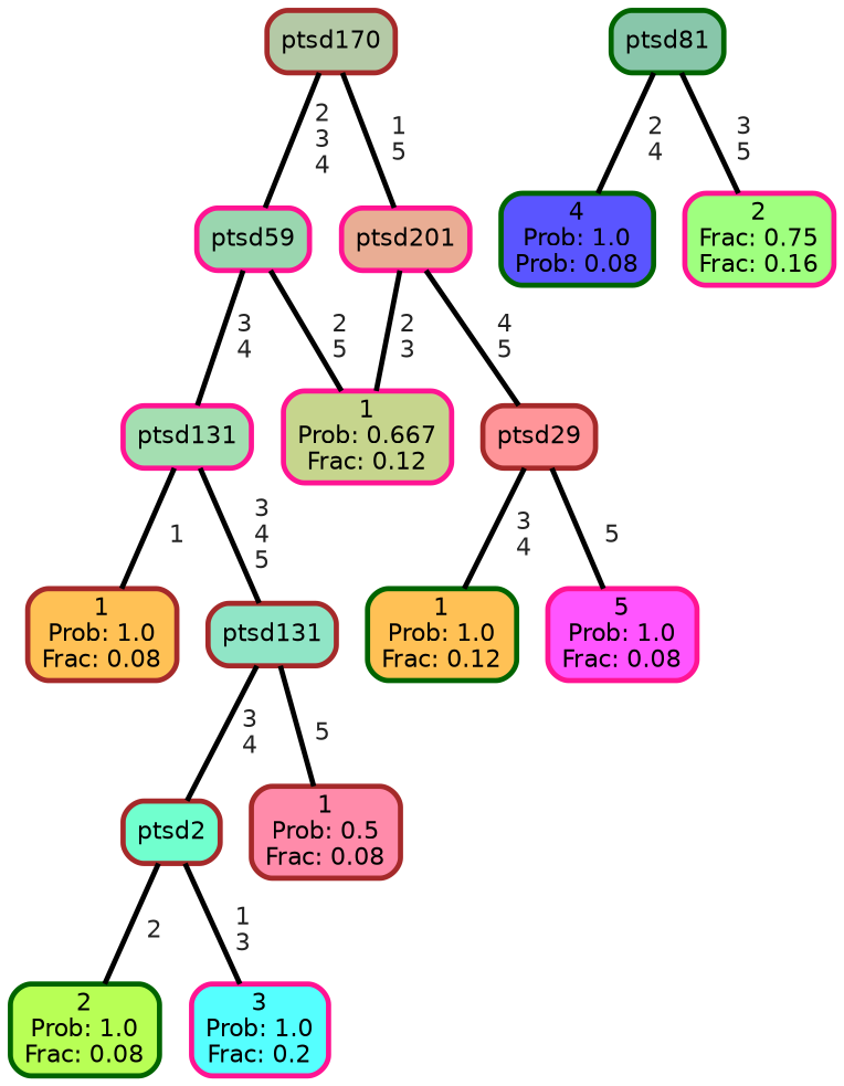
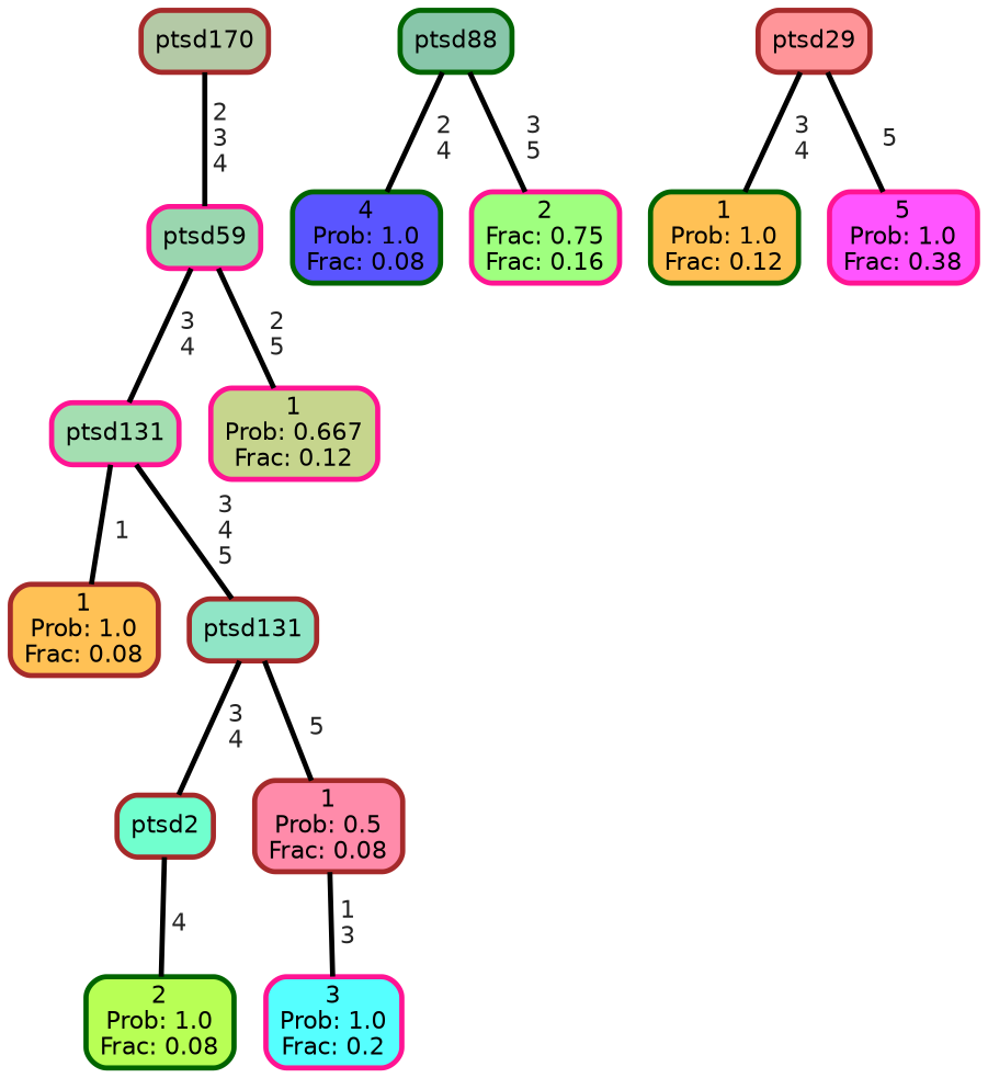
  graph {
    ranksep="0 equally"
    splines=straight
    node [color=deeppink fillcolor="#ffc155" fontcolor=black fontname=helvetica penwidth=3 shape=box style="filled, rounded"]
    edge [color=black fontcolor=grey14 fontname=helvetica fontweight=bold penwidth=3]
    n1 [color=brown label="1\nProb: 1.0\nFrac: 0.08"]
    n2 [fillcolor="#a4deb1" label=ptsd131]
    n3 [color=brown fillcolor="#90e5c6" label=ptsd131]
    n4 [color=brown fillcolor="#71ffce" label=ptsd2]
    n5 [color=brown fillcolor="#ff8baa" label="1\nProb: 0.5\nFrac: 0.08"]
    n6 [color=darkgreen fillcolor="#b8ff55" label="2\nProb: 1.0\nFrac: 0.08"]
    n7 [fillcolor="#55ffff" label="3\nProb: 1.0\nFrac: 0.2"]
    n8 [fillcolor="#9ad6af" label=ptsd59]
    n9 [fillcolor="#c6d58d" label="1\nProb: 0.667\nFrac: 0.12"]
-   n10 [color=darkgreen fillcolor="#88c6aa" label=ptsd81]
-   n11 [color=darkgreen fillcolor="#5a55ff" label="4\nProb: 1.0\nProb: 0.08"]
+   n10 [color=darkgreen fillcolor="#88c6aa" label=ptsd88]
+   n11 [color=darkgreen fillcolor="#5a55ff" label="4\nProb: 1.0\nFrac: 0.08"]
    n12 [fillcolor="#9fff7f" label="2\nFrac: 0.75\nFrac: 0.16"]
    n13 [color=brown fillcolor="#b4c9a6" label=ptsd170]
-   n14 [fillcolor="#e9ad94" label=ptsd201]
    n15 [color=brown fillcolor="#ff9599" label=ptsd29]
    n16 [color=darkgreen label="1\nProb: 1.0\nFrac: 0.12"]
-   n17 [fillcolor="#ff55ff" label="5\nProb: 1.0\nFrac: 0.08"]
+   n17 [fillcolor="#ff55ff" label="5\nProb: 1.0\nFrac: 0.38"]
    subgraph sub_1 {
      rank=same
    }
    n2 -- n1 [label=" 1"]
    n2 -- n3 [label=" 3\n 4\n 5"]
    n3 -- n4 [label=" 3\n 4"]
    n3 -- n5 [label=" 5"]
-   n4 -- n6 [label=" 2"]
-   n4 -- n7 [label=" 1\n 3"]
+   n4 -- n6 [label=" 4"]
+   n5 -- n7 [label=" 1\n 3"]
    n8 -- n2 [label=" 3\n 4"]
    n8 -- n9 [label=" 2\n 5"]
    n10 -- n11 [label=" 2\n 4"]
    n10 -- n12 [label=" 3\n 5"]
    n13 -- n8 [label=" 2\n 3\n 4"]
-   n13 -- n14 [label=" 1\n 5"]
-   n14 -- n9 [label=" 2\n 3"]
-   n14 -- n15 [label=" 4\n 5"]
    n15 -- n16 [label=" 3\n 4"]
    n15 -- n17 [label=" 5"]
  }
